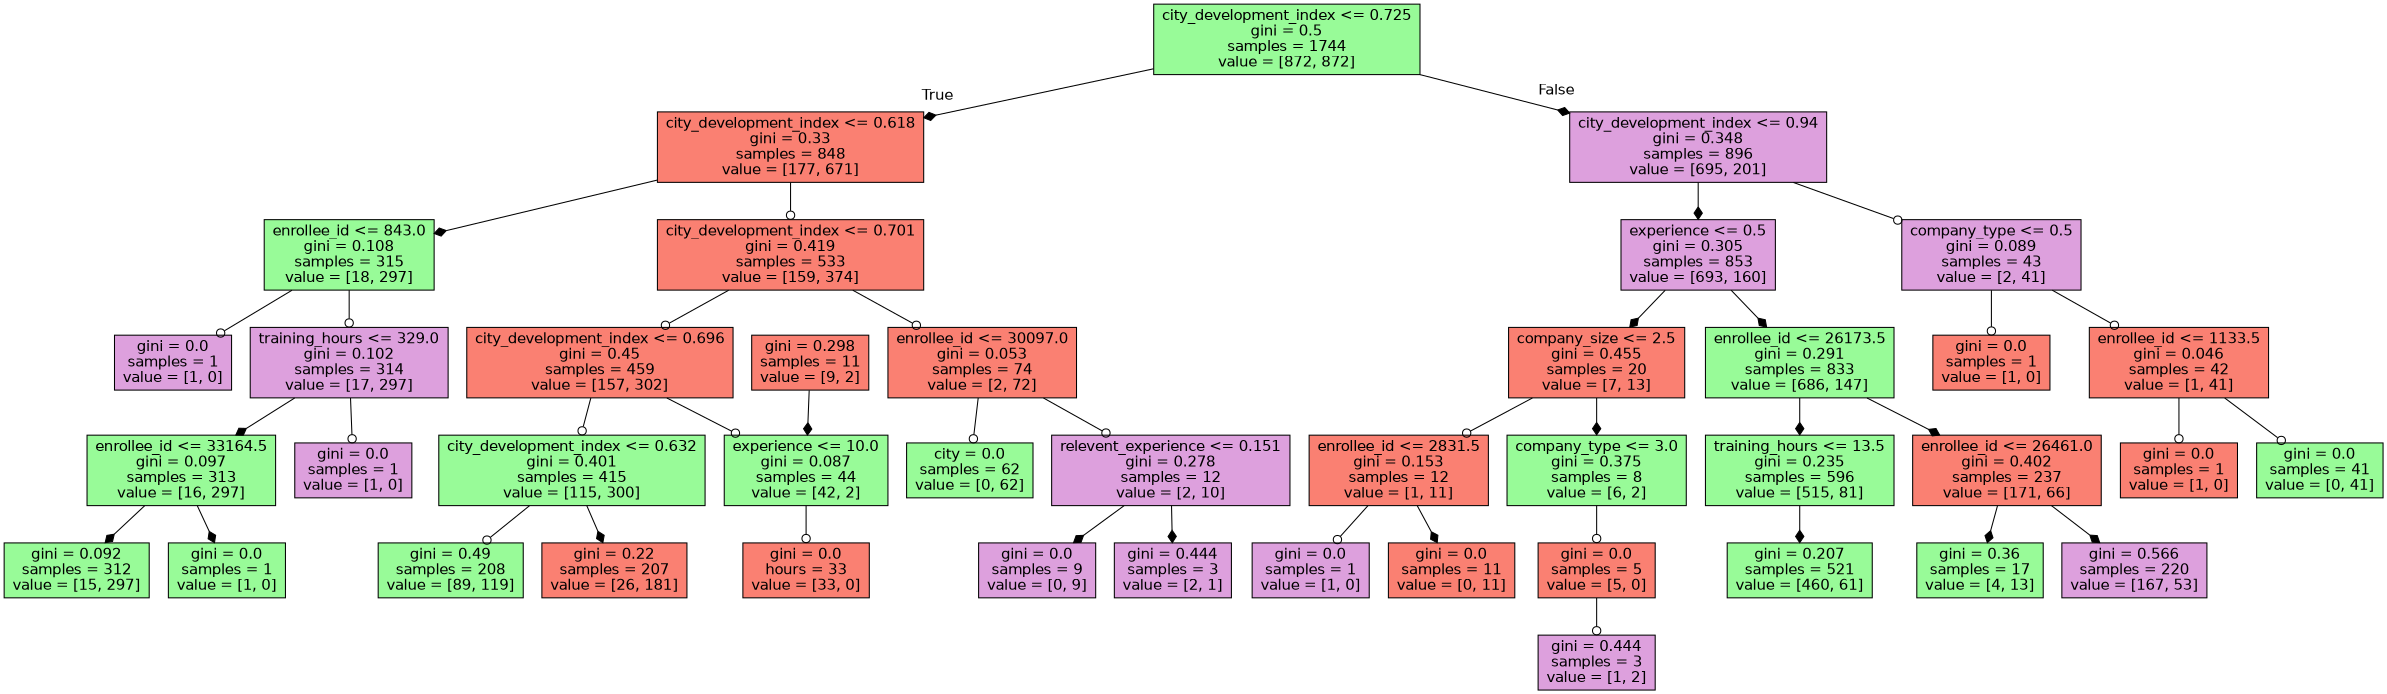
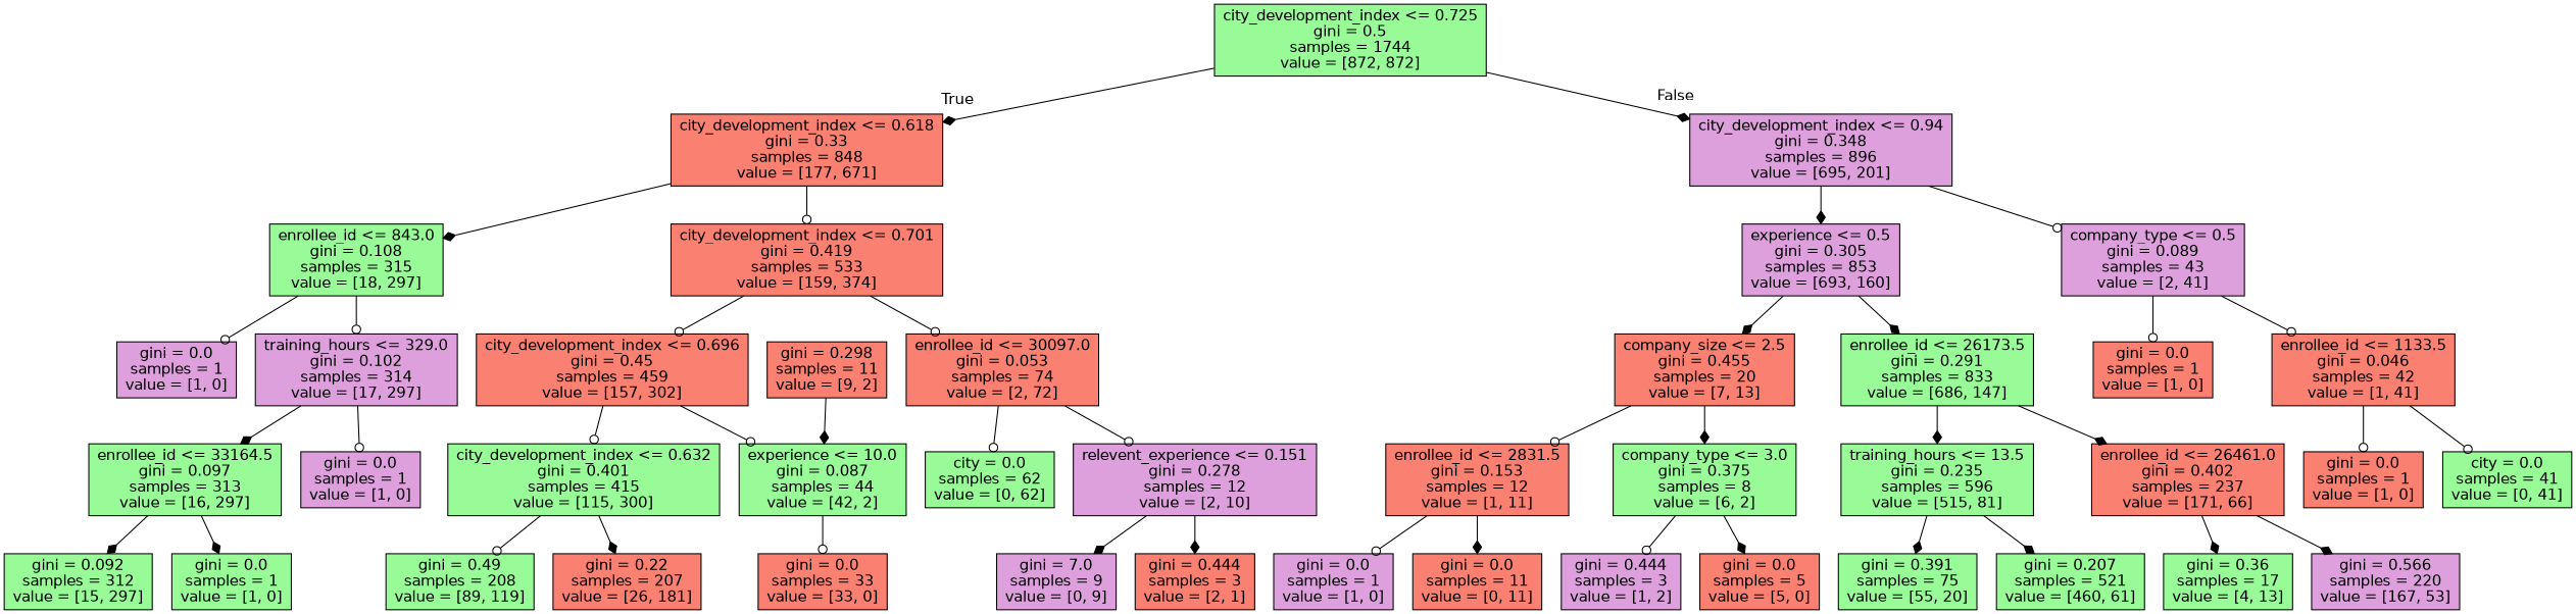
  digraph {
    node [fillcolor=palegreen fontname=helvetica shape=box style=filled]
    edge [arrowhead=diamond fontname=helvetica]
    n1 [label="city_development_index <= 0.725\ngini = 0.5\nsamples = 1744\nvalue = [872, 872]"]
    n2 [fillcolor=salmon label="city_development_index <= 0.618\ngini = 0.33\nsamples = 848\nvalue = [177, 671]"]
    n3 [fillcolor=plum label="city_development_index <= 0.94\ngini = 0.348\nsamples = 896\nvalue = [695, 201]"]
    n4 [label="enrollee_id <= 843.0\ngini = 0.108\nsamples = 315\nvalue = [18, 297]"]
    n5 [fillcolor=salmon label="city_development_index <= 0.701\ngini = 0.419\nsamples = 533\nvalue = [159, 374]"]
    n6 [fillcolor=plum label="experience <= 0.5\ngini = 0.305\nsamples = 853\nvalue = [693, 160]"]
    n7 [fillcolor=plum label="company_type <= 0.5\ngini = 0.089\nsamples = 43\nvalue = [2, 41]"]
    n8 [fillcolor=plum label="gini = 0.0\nsamples = 1\nvalue = [1, 0]"]
    n9 [fillcolor=plum label="training_hours <= 329.0\ngini = 0.102\nsamples = 314\nvalue = [17, 297]"]
    n10 [fillcolor=salmon label="city_development_index <= 0.696\ngini = 0.45\nsamples = 459\nvalue = [157, 302]"]
    n11 [fillcolor=salmon label="enrollee_id <= 30097.0\ngini = 0.053\nsamples = 74\nvalue = [2, 72]"]
    n12 [label="enrollee_id <= 33164.5\ngini = 0.097\nsamples = 313\nvalue = [16, 297]"]
    n13 [fillcolor=plum label="gini = 0.0\nsamples = 1\nvalue = [1, 0]"]
    n14 [label="gini = 0.092\nsamples = 312\nvalue = [15, 297]"]
    n15 [label="gini = 0.0\nsamples = 1\nvalue = [1, 0]"]
    n16 [label="city_development_index <= 0.632\ngini = 0.401\nsamples = 415\nvalue = [115, 300]"]
    n17 [label="experience <= 10.0\ngini = 0.087\nsamples = 44\nvalue = [42, 2]"]
    n18 [label="city = 0.0\nsamples = 62\nvalue = [0, 62]"]
    n19 [fillcolor=plum label="relevent_experience <= 0.151\ngini = 0.278\nsamples = 12\nvalue = [2, 10]"]
    n20 [label="gini = 0.49\nsamples = 208\nvalue = [89, 119]"]
    n21 [fillcolor=salmon label="gini = 0.22\nsamples = 207\nvalue = [26, 181]"]
-   n22 [fillcolor=salmon label="gini = 0.0\nhours = 33\nvalue = [33, 0]"]
+   n22 [fillcolor=salmon label="gini = 0.0\nsamples = 33\nvalue = [33, 0]"]
    n23 [fillcolor=salmon label="gini = 0.298\nsamples = 11\nvalue = [9, 2]"]
-   n24 [fillcolor=plum label="gini = 0.0\nsamples = 9\nvalue = [0, 9]"]
-   n25 [fillcolor=plum label="gini = 0.444\nsamples = 3\nvalue = [2, 1]"]
+   n24 [fillcolor=plum label="gini = 7.0\nsamples = 9\nvalue = [0, 9]"]
+   n25 [fillcolor=salmon label="gini = 0.444\nsamples = 3\nvalue = [2, 1]"]
    n26 [fillcolor=salmon label="company_size <= 2.5\ngini = 0.455\nsamples = 20\nvalue = [7, 13]"]
    n27 [label="enrollee_id <= 26173.5\ngini = 0.291\nsamples = 833\nvalue = [686, 147]"]
    n28 [fillcolor=salmon label="gini = 0.0\nsamples = 1\nvalue = [1, 0]"]
    n29 [fillcolor=salmon label="enrollee_id <= 1133.5\ngini = 0.046\nsamples = 42\nvalue = [1, 41]"]
    n30 [fillcolor=salmon label="enrollee_id <= 2831.5\ngini = 0.153\nsamples = 12\nvalue = [1, 11]"]
    n31 [label="company_type <= 3.0\ngini = 0.375\nsamples = 8\nvalue = [6, 2]"]
    n32 [label="training_hours <= 13.5\ngini = 0.235\nsamples = 596\nvalue = [515, 81]"]
    n33 [fillcolor=salmon label="enrollee_id <= 26461.0\ngini = 0.402\nsamples = 237\nvalue = [171, 66]"]
    n34 [fillcolor=plum label="gini = 0.0\nsamples = 1\nvalue = [1, 0]"]
    n35 [fillcolor=salmon label="gini = 0.0\nsamples = 11\nvalue = [0, 11]"]
    n36 [fillcolor=plum label="gini = 0.444\nsamples = 3\nvalue = [1, 2]"]
    n37 [fillcolor=salmon label="gini = 0.0\nsamples = 5\nvalue = [5, 0]"]
+   n38 [label="gini = 0.391\nsamples = 75\nvalue = [55, 20]"]
    n39 [label="gini = 0.207\nsamples = 521\nvalue = [460, 61]"]
    n40 [label="gini = 0.36\nsamples = 17\nvalue = [4, 13]"]
    n41 [fillcolor=plum label="gini = 0.566\nsamples = 220\nvalue = [167, 53]"]
    n42 [fillcolor=salmon label="gini = 0.0\nsamples = 1\nvalue = [1, 0]"]
-   n43 [label="gini = 0.0\nsamples = 41\nvalue = [0, 41]"]
+   n43 [label="city = 0.0\nsamples = 41\nvalue = [0, 41]"]
    n1 -> n2 [headlabel=True labelangle=45 labeldistance=2.5]
    n1 -> n3 [headlabel=False labelangle=-45 labeldistance=2.5]
    n2 -> n4
    n2 -> n5 [arrowhead=odot]
    n3 -> n6
    n3 -> n7 [arrowhead=odot]
    n4 -> n8 [arrowhead=odot]
    n4 -> n9 [arrowhead=odot]
    n5 -> n10 [arrowhead=odot]
    n5 -> n11 [arrowhead=odot]
    n6 -> n26
    n6 -> n27
    n7 -> n28 [arrowhead=odot]
    n7 -> n29 [arrowhead=odot]
    n9 -> n12
    n9 -> n13 [arrowhead=odot]
    n10 -> n16 [arrowhead=odot]
    n10 -> n17 [arrowhead=odot]
    n11 -> n18 [arrowhead=odot]
    n11 -> n19 [arrowhead=odot]
    n12 -> n14
    n12 -> n15
    n16 -> n20 [arrowhead=odot]
    n16 -> n21
    n17 -> n22 [arrowhead=odot]
    n19 -> n24
    n19 -> n25
    n23 -> n17
    n26 -> n30 [arrowhead=odot]
    n26 -> n31
    n27 -> n32
    n27 -> n33
    n29 -> n42 [arrowhead=odot]
    n29 -> n43 [arrowhead=odot]
    n30 -> n34 [arrowhead=odot]
    n30 -> n35
-   n37 -> n36 [arrowhead=odot]
-   n31 -> n37 [arrowhead=odot]
+   n31 -> n36 [arrowhead=odot]
+   n31 -> n37
+   n32 -> n38
    n32 -> n39
    n33 -> n40
    n33 -> n41
  }
